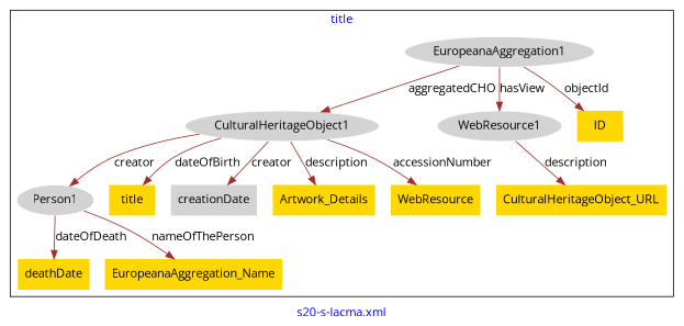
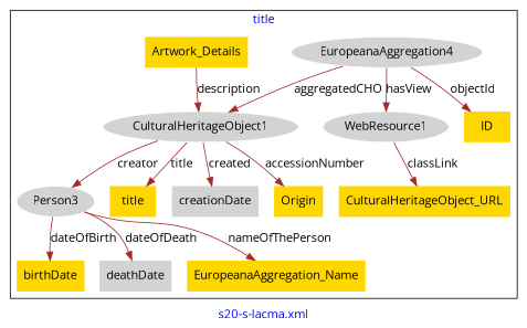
  digraph {
    fontcolor=blue
    fontname="Open Sans"
    label="s20-s-lacma.xml"
    remincross=true
    node [fillcolor=gold fontname="Open Sans" style=filled shape=plaintext]
    edge [color=brown fontcolor=black fontname="Open Sans"]
    n1 [color=white fillcolor=lightgray label=CulturalHeritageObject1 shape=""]
-   n2 [color=white fillcolor=lightgray label=Person1 shape=""]
-   n3 [color=white fillcolor=lightgray label=EuropeanaAggregation1 shape=""]
+   n2 [color=white fillcolor=lightgray label=Person3 shape=""]
+   n3 [color=white fillcolor=lightgray label=EuropeanaAggregation4 shape=""]
    n4 [color=white fillcolor=lightgray label=WebResource1 shape=""]
+   n5 [label=birthDate]
    n6 [label=title]
    n7 [label=CulturalHeritageObject_URL]
-   n8 [label=deathDate]
+   n8 [fillcolor=lightgray label=deathDate]
    n9 [fillcolor=lightgray label=creationDate]
    n10 [label=ID]
    n11 [label=EuropeanaAggregation_Name]
    n12 [label=Artwork_Details]
-   n13 [label=WebResource]
+   n13 [label=Origin]
    subgraph cluster_1 {
      label=title
      n1
      n2
      n3
      n4
+     n5
      n6
      n7
      n8
      n9
      n10
      n11
      n12
      n13
    }
    n1 -> n2 [label=creator]
-   n1 -> n6 [label=dateOfBirth]
-   n1 -> n9 [label=creator]
-   n1 -> n12 [label=description]
+   n1 -> n6 [label=title]
+   n1 -> n9 [label=created]
+   n12 -> n1 [label=description]
    n1 -> n13 [label=accessionNumber]
+   n2 -> n5 [label=dateOfBirth]
    n2 -> n8 [label=dateOfDeath]
    n2 -> n11 [label=nameOfThePerson]
    n3 -> n1 [label=aggregatedCHO]
    n3 -> n4 [label=hasView]
    n3 -> n10 [label=objectId]
-   n4 -> n7 [label=description]
+   n4 -> n7 [label=classLink]
  }
